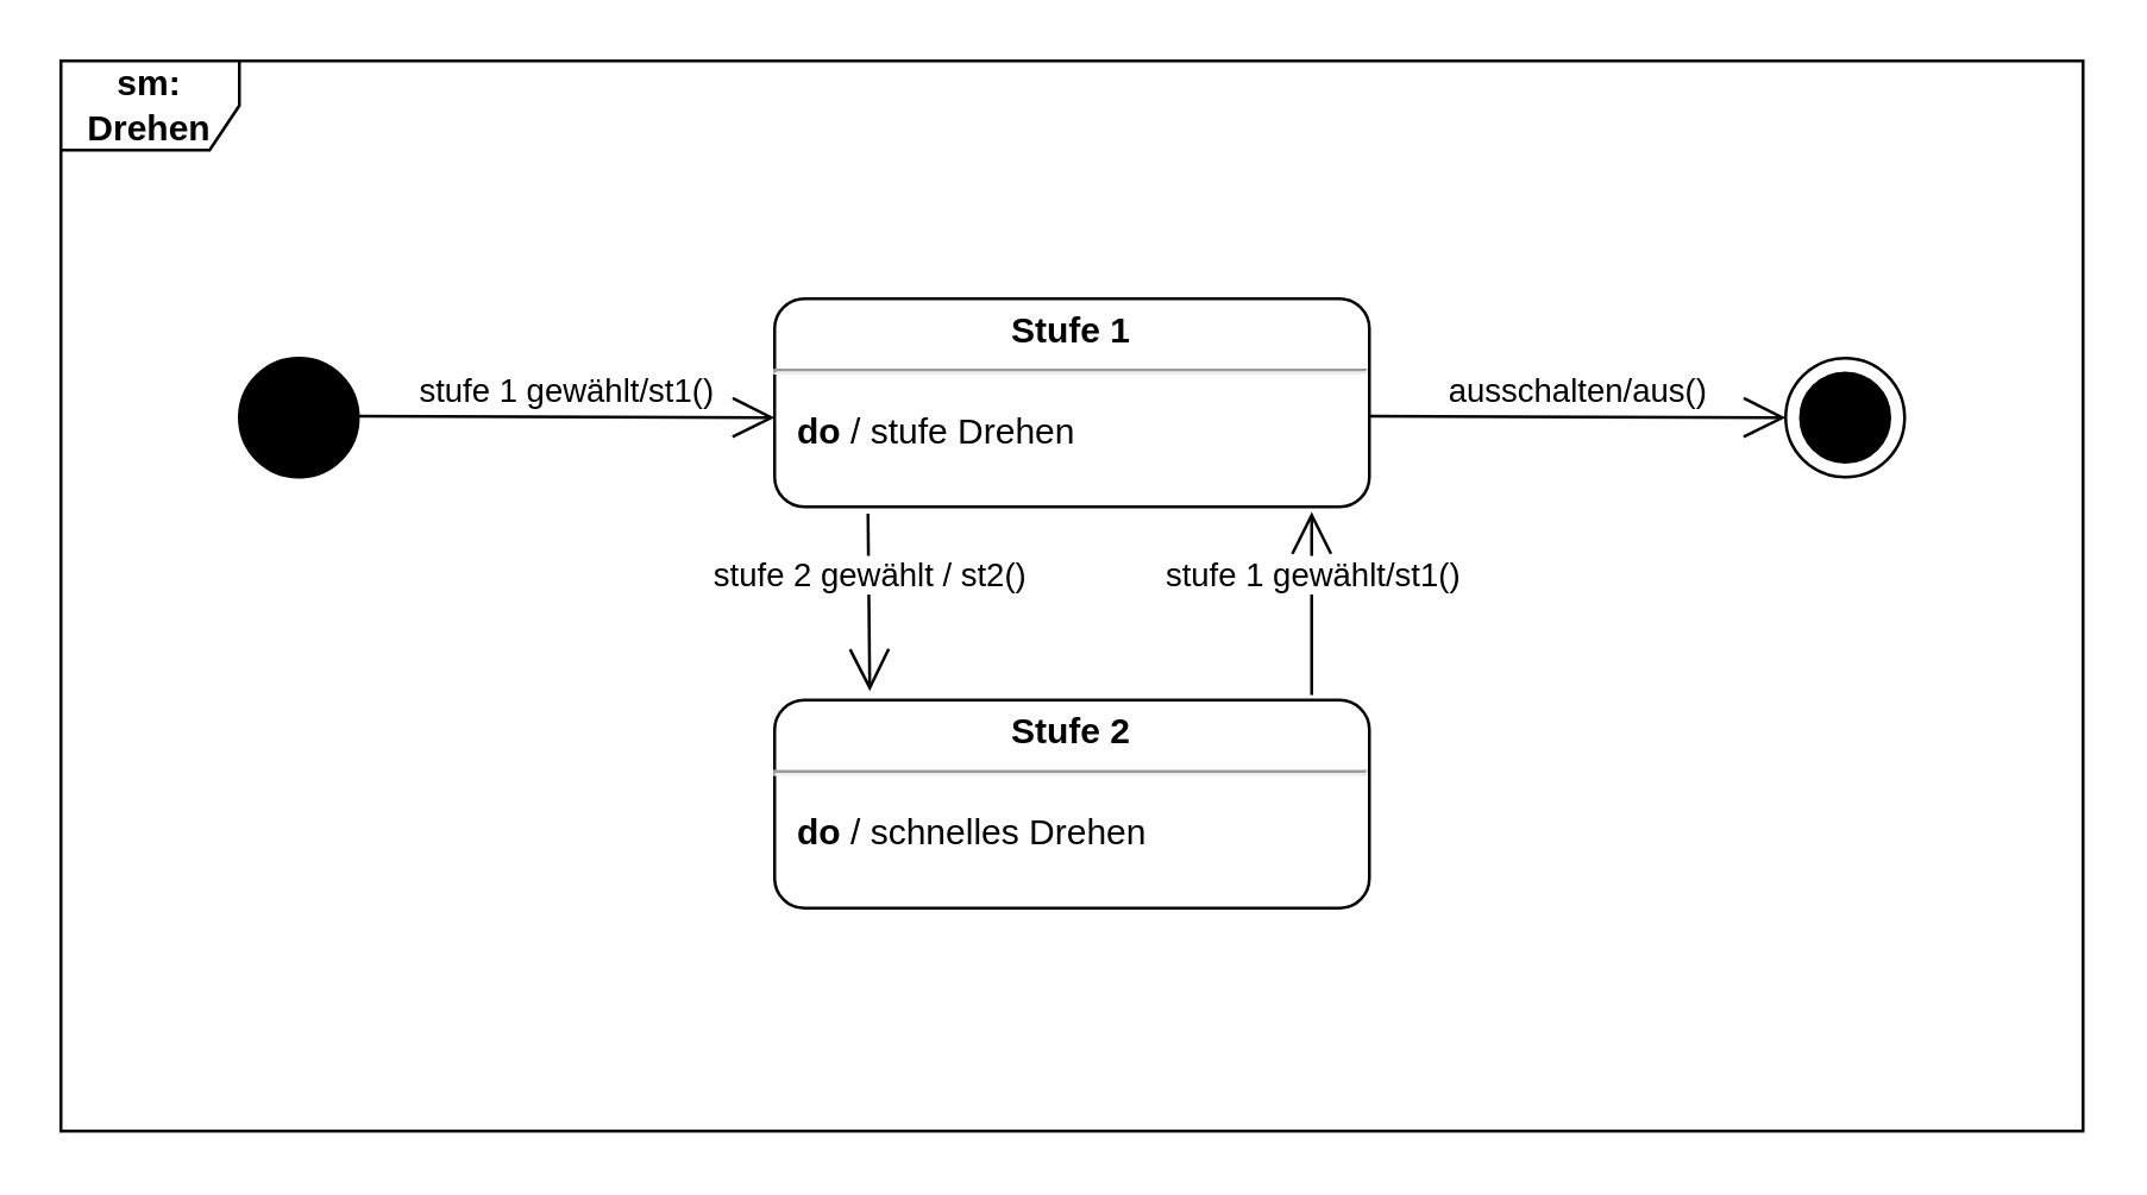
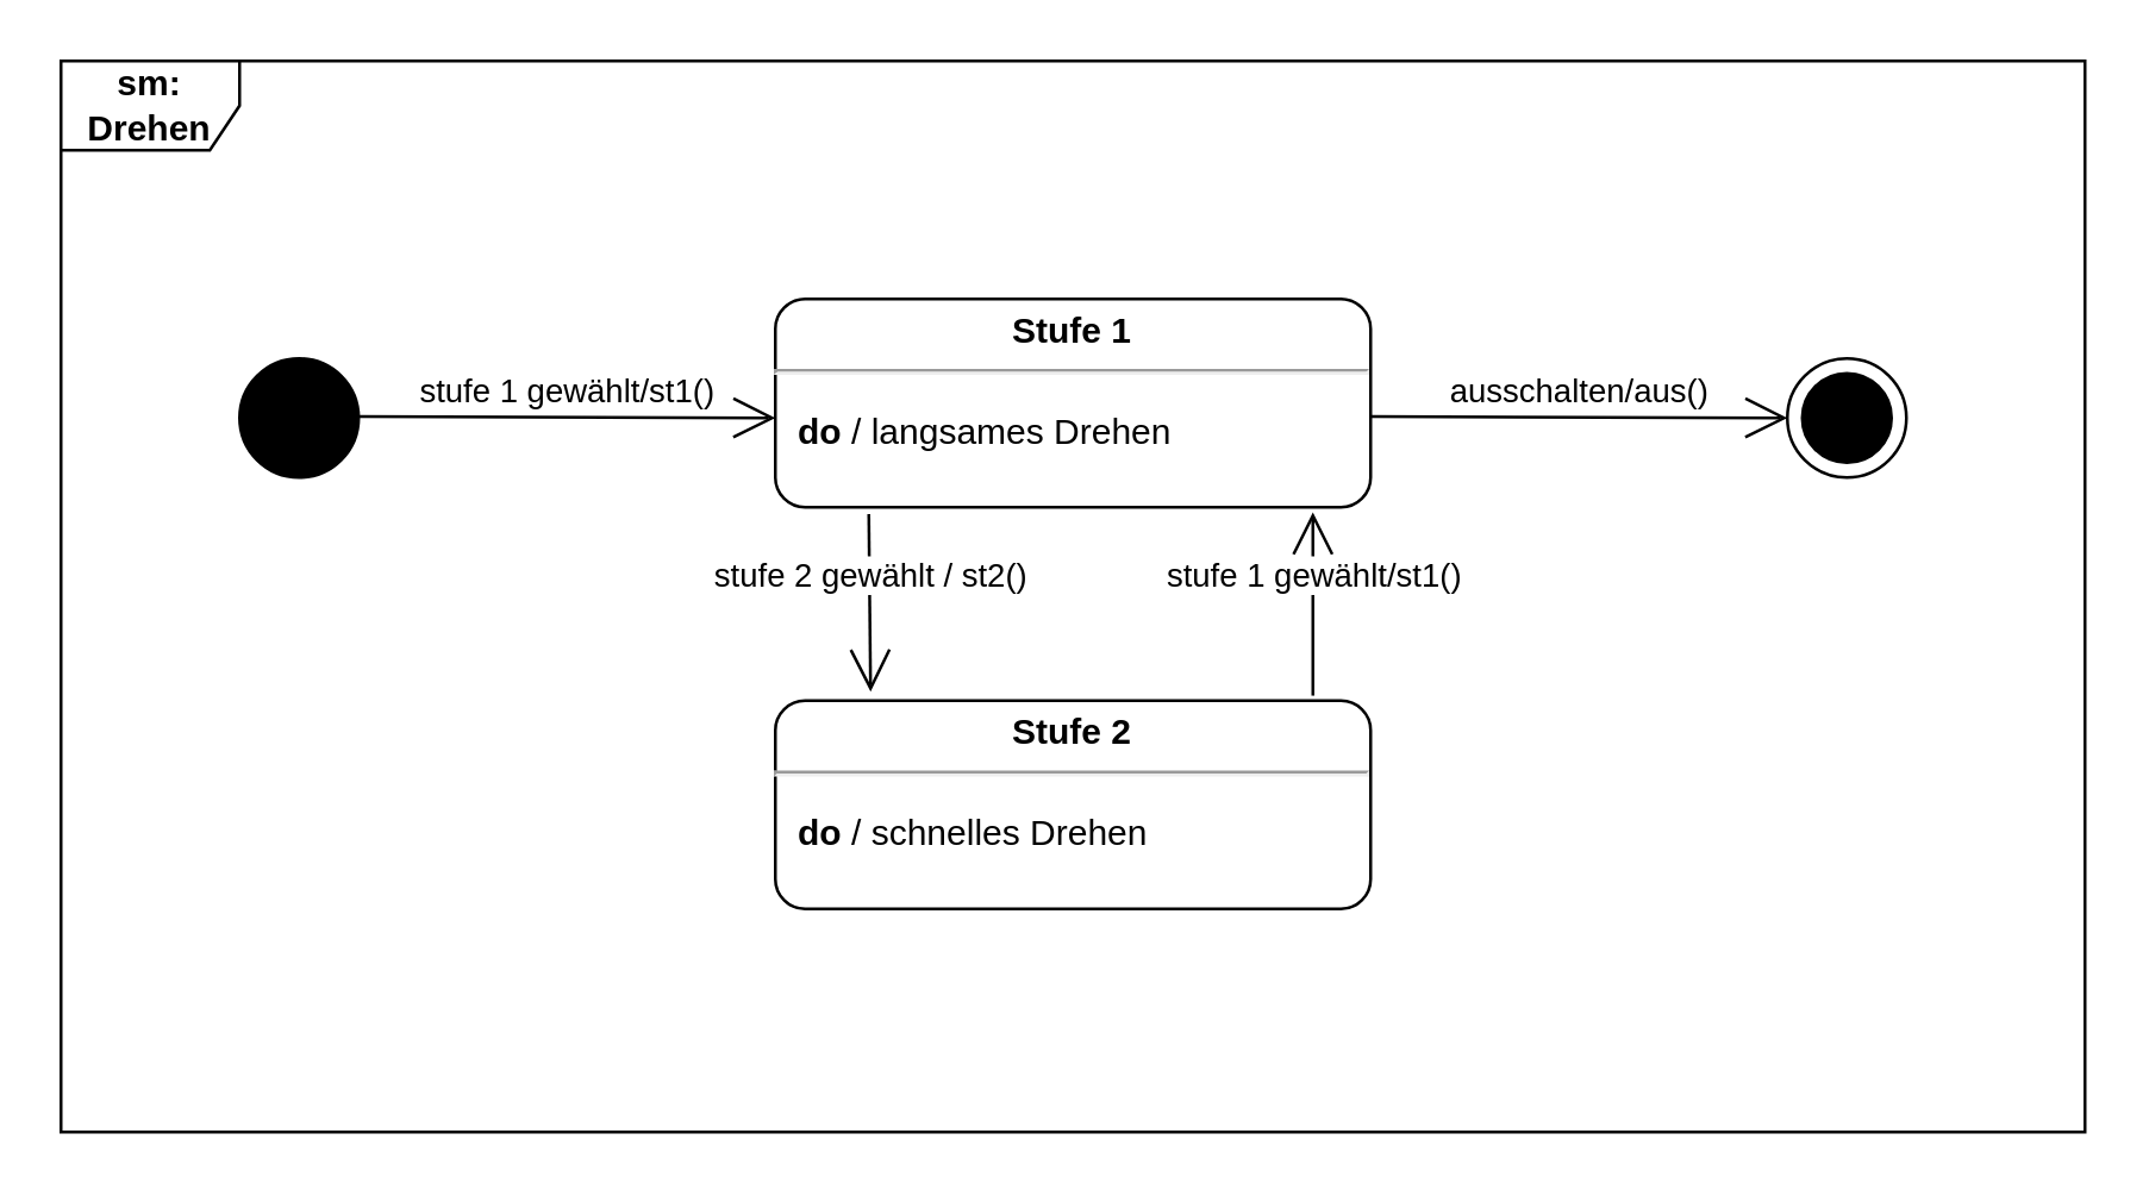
  <mxCell id="0" />
  <mxCell id="1" parent="0" />
  <mxCell id="2" value="&lt;b&gt;sm: Drehen&lt;/b&gt;" style="shape=umlFrame;whiteSpace=wrap;html=1;" parent="1" vertex="1"><mxGeometry x="20" y="20" width="680" height="360" as="geometry" /></mxCell>
  <mxCell id="3" value="" style="shape=ellipse;html=1;fillColor=strokeColor;fontSize=18;fontColor=#ffffff;" parent="1" vertex="1"><mxGeometry x="80" y="120" width="40" height="40" as="geometry" /></mxCell>
  <mxCell id="4" value="" style="shape=mxgraph.sysml.actFinal;html=1;verticalLabelPosition=bottom;labelBackgroundColor=#ffffff;verticalAlign=top;" parent="1" vertex="1"><mxGeometry x="600" y="120" width="40" height="40" as="geometry" /></mxCell>
- <mxCell id="5" value="&lt;p style=&quot;margin:0px;margin-top:4px;text-align:center;&quot;&gt;&lt;b&gt;Stufe 1&lt;/b&gt;&lt;/p&gt;&lt;hr&gt;&lt;p&gt;&lt;/p&gt;&lt;p style=&quot;margin:0px;margin-left:8px;text-align:left;&quot;&gt;&lt;b&gt;do&lt;/b&gt; / stufe Drehen&lt;br&gt;&lt;br&gt;&lt;/p&gt;" style="shape=mxgraph.sysml.simpleState;html=1;overflow=fill;whiteSpace=wrap;align=center;" parent="1" vertex="1"><mxGeometry x="260" y="100" width="200" height="70" as="geometry" /></mxCell>
+ <mxCell id="5" value="&lt;p style=&quot;margin:0px;margin-top:4px;text-align:center;&quot;&gt;&lt;b&gt;Stufe 1&lt;/b&gt;&lt;/p&gt;&lt;hr&gt;&lt;p&gt;&lt;/p&gt;&lt;p style=&quot;margin:0px;margin-left:8px;text-align:left;&quot;&gt;&lt;b&gt;do&lt;/b&gt; / langsames Drehen&lt;br&gt;&lt;br&gt;&lt;/p&gt;" style="shape=mxgraph.sysml.simpleState;html=1;overflow=fill;whiteSpace=wrap;align=center;" parent="1" vertex="1"><mxGeometry x="260" y="100" width="200" height="70" as="geometry" /></mxCell>
  <mxCell id="6" value="&lt;p style=&quot;margin:0px;margin-top:4px;text-align:center;&quot;&gt;&lt;b&gt;Stufe 2&lt;/b&gt;&lt;/p&gt;&lt;hr&gt;&lt;p&gt;&lt;/p&gt;&lt;p style=&quot;margin:0px;margin-left:8px;text-align:left;&quot;&gt;&lt;b&gt;do&lt;/b&gt; / schnelles Drehen&lt;br&gt;&lt;br&gt;&lt;/p&gt;" style="shape=mxgraph.sysml.simpleState;html=1;overflow=fill;whiteSpace=wrap;align=center;" parent="1" vertex="1"><mxGeometry x="260" y="235" width="200" height="70" as="geometry" /></mxCell>
  <mxCell id="7" value="stufe 1 gewählt/st1()" style="edgeStyle=none;html=1;endArrow=open;endSize=12;strokeWidth=1;verticalAlign=bottom;" parent="1" edge="1"><mxGeometry width="160" relative="1" as="geometry"><mxPoint x="120" y="139.5" as="sourcePoint" /><mxPoint x="260" y="140" as="targetPoint" /></mxGeometry></mxCell>
  <mxCell id="8" value="ausschalten/aus()" style="edgeStyle=none;html=1;endArrow=open;endSize=12;strokeWidth=1;verticalAlign=bottom;" parent="1" edge="1"><mxGeometry width="160" relative="1" as="geometry"><mxPoint x="460" y="139.5" as="sourcePoint" /><mxPoint x="600" y="140" as="targetPoint" /></mxGeometry></mxCell>
  <mxCell id="9" value="stufe 2 gewählt / st2()" style="edgeStyle=none;html=1;endArrow=open;endSize=12;strokeWidth=1;verticalAlign=bottom;entryX=0.16;entryY=-0.043;entryDx=0;entryDy=0;entryPerimeter=0;exitX=0.157;exitY=1.033;exitDx=0;exitDy=0;exitPerimeter=0;" parent="1" source="5" target="6" edge="1"><mxGeometry width="160" relative="1" as="geometry"><mxPoint x="200" y="180" as="sourcePoint" /><mxPoint x="360" y="180" as="targetPoint" /></mxGeometry></mxCell>
  <mxCell id="10" value="stufe 1 gewählt/st1()" style="edgeStyle=none;html=1;endArrow=open;endSize=12;strokeWidth=1;verticalAlign=bottom;exitX=0.903;exitY=-0.024;exitDx=0;exitDy=0;exitPerimeter=0;entryX=0.903;entryY=1.024;entryDx=0;entryDy=0;entryPerimeter=0;" parent="1" source="6" target="5" edge="1"><mxGeometry width="160" relative="1" as="geometry"><mxPoint x="200" y="180" as="sourcePoint" /><mxPoint x="360" y="180" as="targetPoint" /></mxGeometry></mxCell>
